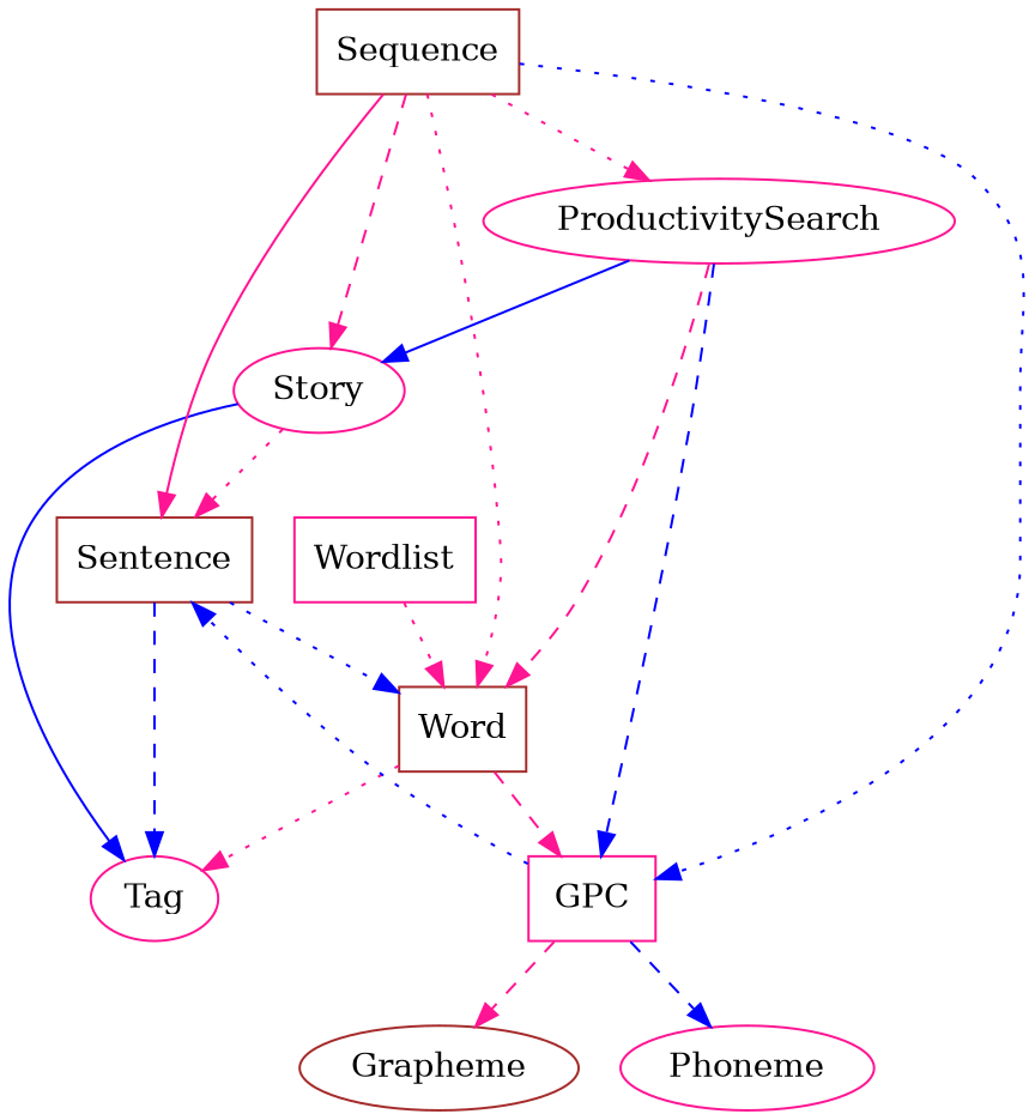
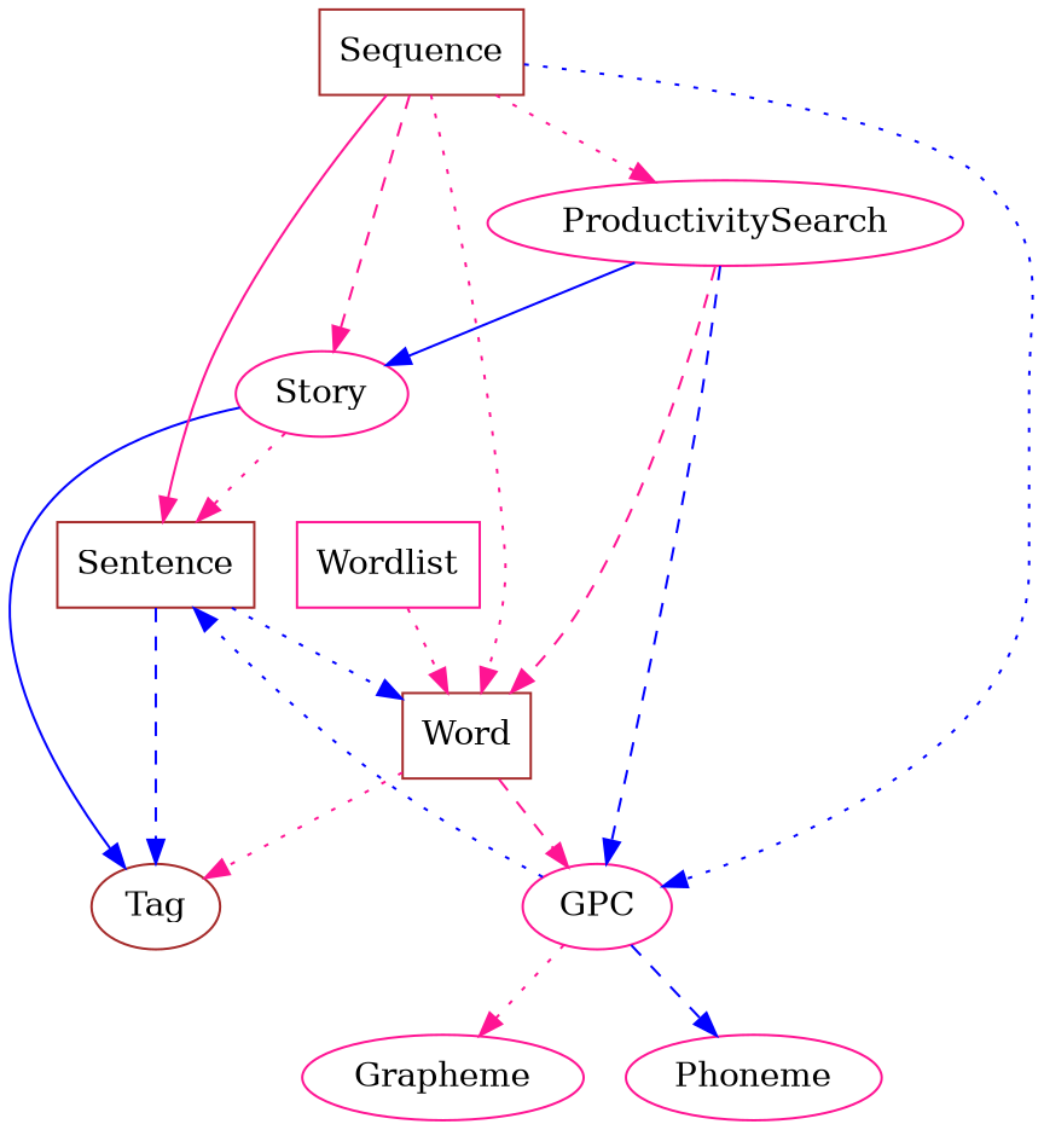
  digraph {
    node [color=deeppink shape=ellipse]
    edge [color=deeppink style=dotted]
    n1 [label=Story]
    n2 [color=brown label=Sentence shape=box]
-   n3 [label=Tag]
+   n3 [color=brown label=Tag]
    n4 [color=brown label=Word shape=box]
-   n5 [label=GPC shape=box]
+   n5 [label=GPC]
    n6 [color=brown label=Sequence shape=box]
    n7 [label=ProductivitySearch]
-   n8 [color=brown label=Grapheme]
+   n8 [label=Grapheme]
    n9 [label=Phoneme]
    n10 [label=Wordlist shape=box]
    n1 -> n2
    n1 -> n3 [color=blue style=solid]
    n2 -> n3 [color=blue style=dashed]
    n2 -> n4 [color=blue]
    n4 -> n3
    n4 -> n5 [style=dashed]
    n5 -> n2 [color=blue]
-   n5 -> n8 [style=dashed]
+   n5 -> n8
    n5 -> n9 [color=blue style=dashed]
    n6 -> n1 [style=dashed]
    n6 -> n2 [style=solid]
    n6 -> n4
    n6 -> n5 [color=blue]
    n6 -> n7
    n7 -> n1 [color=blue style=solid]
    n7 -> n4 [style=dashed]
    n7 -> n5 [color=blue style=dashed]
    n10 -> n4
  }
